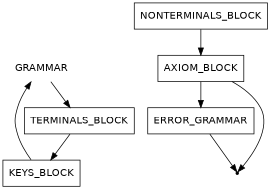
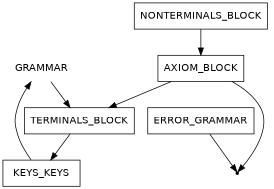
  digraph {
    fontname="DejaVu Sans"
    node [fontname="DejaVu Sans" shape=box]
    edge [fontname="DejaVu Sans"]
    n1 [label=GRAMMAR shape=plaintext]
    n2 [label=TERMINALS_BLOCK]
-   n3 [label=KEYS_BLOCK]
+   n3 [label=KEYS_KEYS]
    n4 [label=NONTERMINALS_BLOCK]
    n5 [label=AXIOM_BLOCK]
    n6 [label=ERROR_GRAMMAR]
    end [shape=point]
    n1 -> n2
    n2 -> n3
    n3 -> n1
    n4 -> n5
-   n5 -> n6
+   n5 -> n2
    n5 -> end
    n6 -> end
  }
